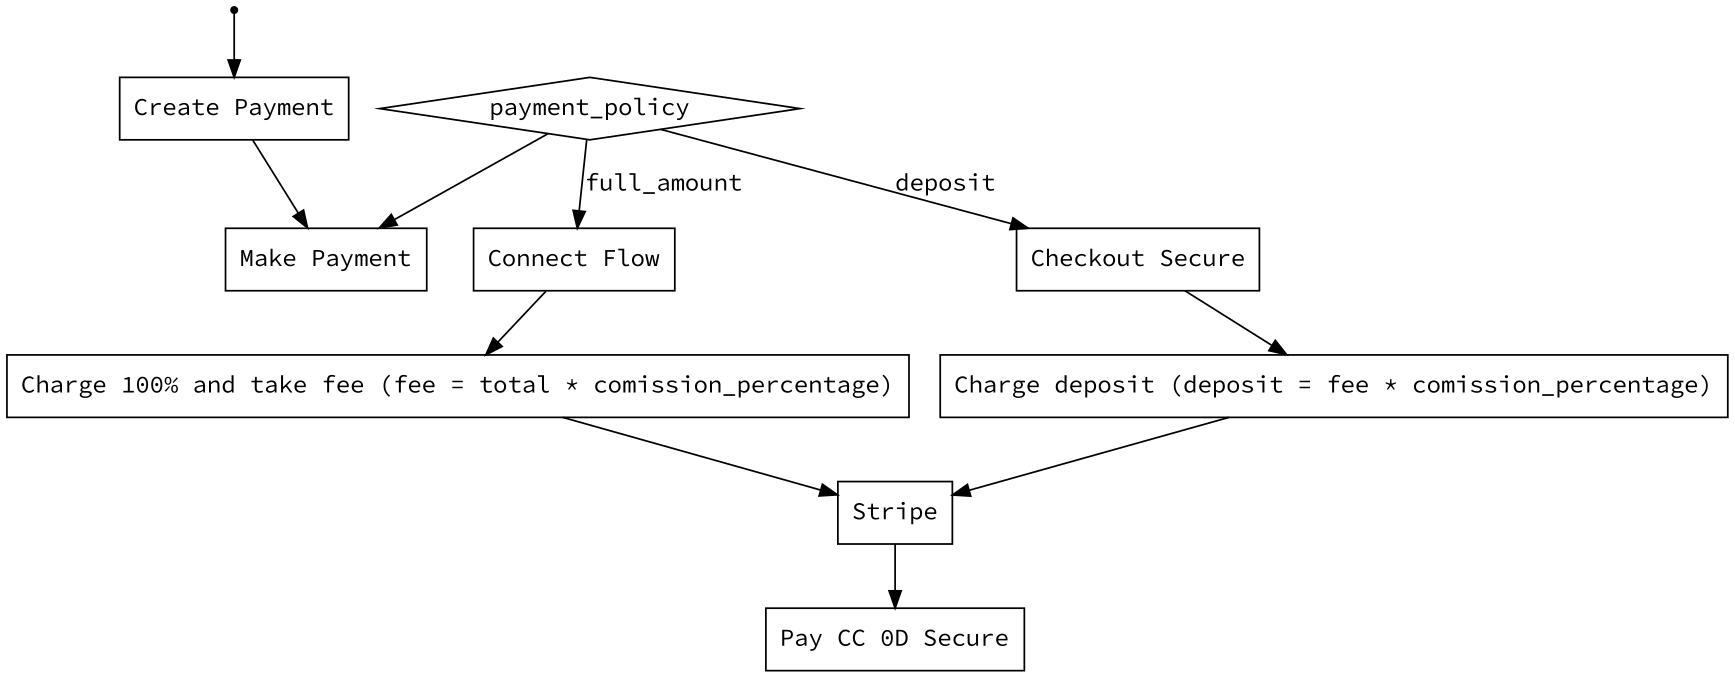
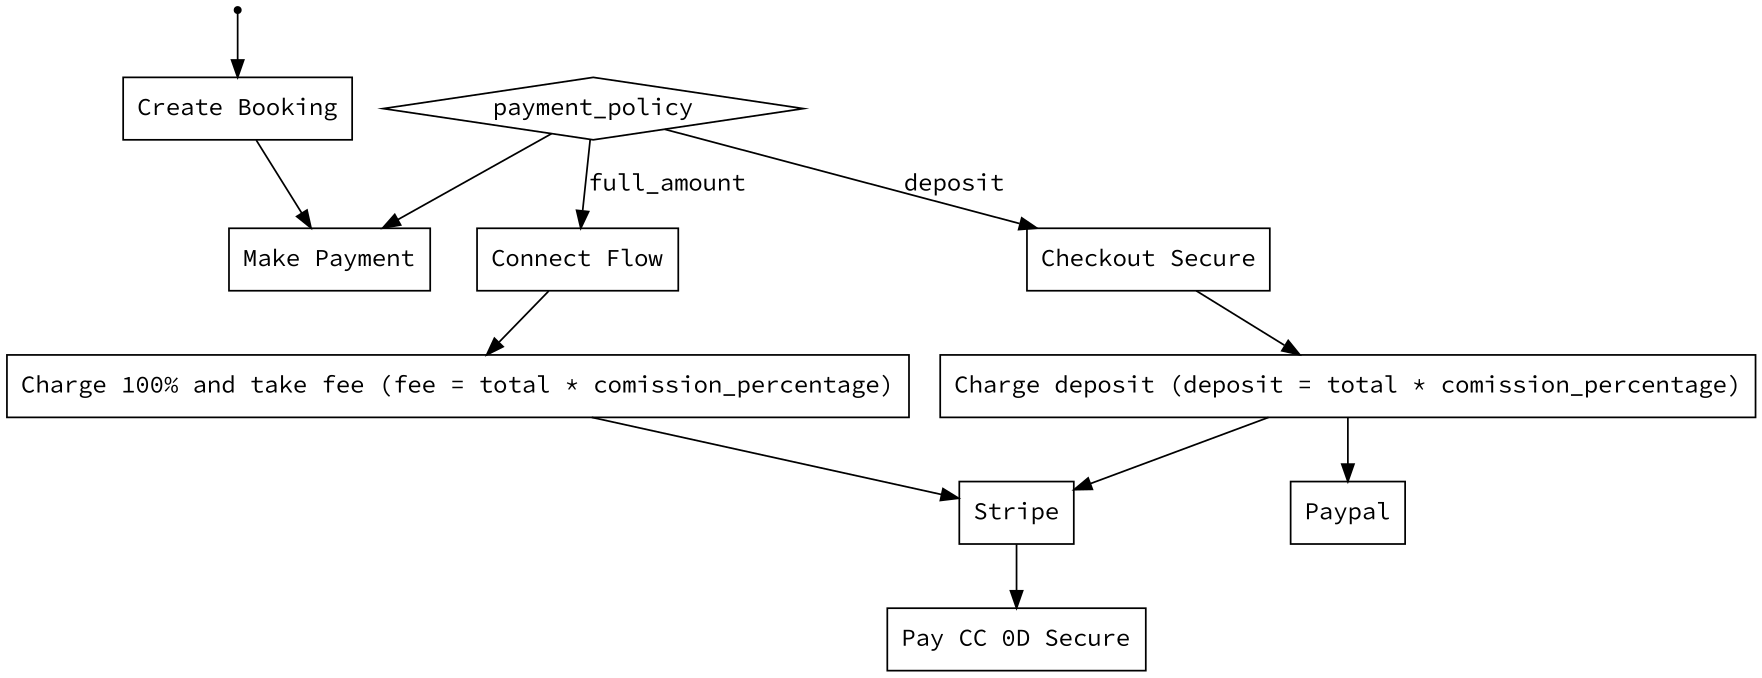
  digraph {
    fontname="Source Code Pro"
    node [fontname="Source Code Pro" shape=rectangle]
    edge [fontname="Source Code Pro"]
    qi [shape=point]
-   "Create Booking" [label="Create Payment"]
+   "Create Booking"
    "Make Payment"
    payment_policy [shape=diamond]
    "Connect Flow"
    n6 [label="Checkout Secure"]
    "Charge 100% and take fee (fee = total * comission_percentage)"
-   "Charge deposit (deposit = total * comission_percentage)" [label="Charge deposit (deposit = fee * comission_percentage)"]
+   "Charge deposit (deposit = total * comission_percentage)"
    Stripe
+   Paypal
    n11 [label="Pay CC 0D Secure"]
    qi -> "Create Booking"
    "Create Booking" -> "Make Payment"
    payment_policy -> "Make Payment"
    payment_policy -> "Connect Flow" [label=full_amount]
    payment_policy -> n6 [label=deposit]
    "Connect Flow" -> "Charge 100% and take fee (fee = total * comission_percentage)"
    n6 -> "Charge deposit (deposit = total * comission_percentage)"
    "Charge 100% and take fee (fee = total * comission_percentage)" -> Stripe
    "Charge deposit (deposit = total * comission_percentage)" -> Stripe
+   "Charge deposit (deposit = total * comission_percentage)" -> Paypal
    Stripe -> n11
  }
